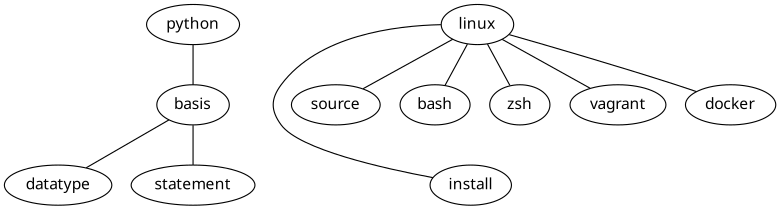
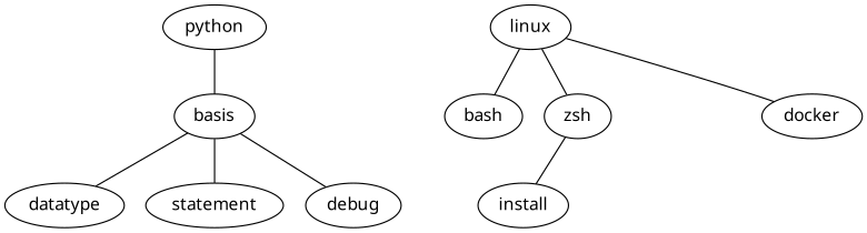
  graph {
    fontname="Noto Sans"
    node [fontname="Noto Sans"]
    edge [fontname="Noto Sans"]
    python
    linux
    basis
    install
-   source
    bash
    zsh
-   vagrant
    docker
    datatype
    statement
+   debug
    subgraph sub_1 {
      rank=same
      python
      linux
    }
    python -- basis
-   linux -- install
-   linux -- source
+   zsh -- install
    linux -- bash
    linux -- zsh
-   linux -- vagrant
    linux -- docker
    basis -- datatype
    basis -- statement
+   basis -- debug
  }
